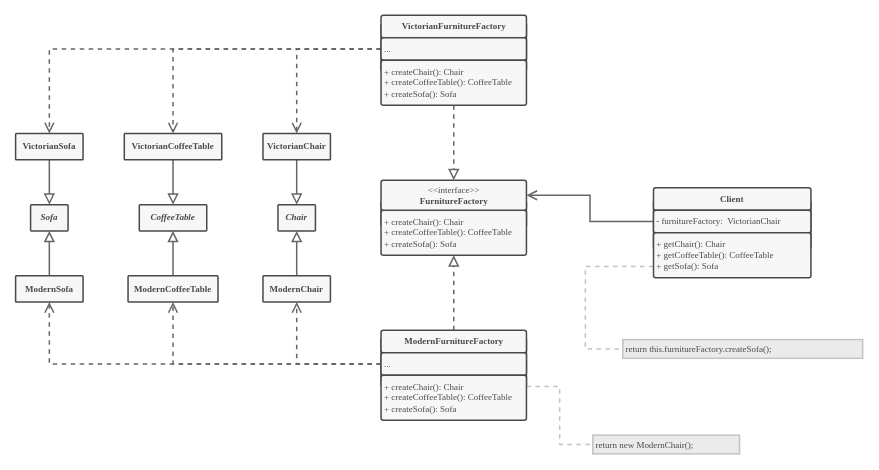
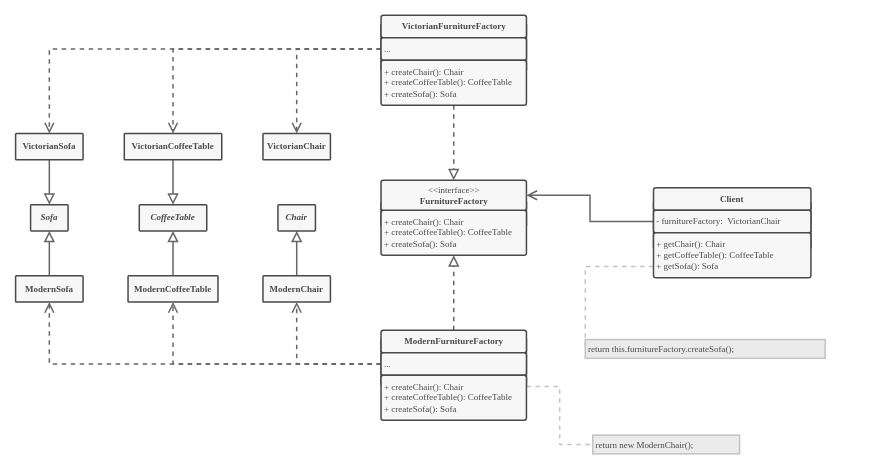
  <mxCell id="0" />
  <mxCell id="1" parent="0" />
  <mxCell id="2" style="edgeStyle=orthogonalEdgeStyle;rounded=0;orthogonalLoop=1;jettySize=auto;html=1;entryX=0.5;entryY=0;entryDx=0;entryDy=0;endArrow=block;strokeColor=#666666;dashed=1;endFill=0;strokeWidth=2;jumpStyle=none;endSize=10;exitX=0.5;exitY=1;exitDx=0;exitDy=0;startSize=10;" parent="1" source="24" target="9" edge="1"><mxGeometry relative="1" as="geometry"><mxPoint x="556.5" y="410" as="targetPoint" /></mxGeometry></mxCell>
  <mxCell id="3" style="edgeStyle=orthogonalEdgeStyle;html=1;entryX=0.5;entryY=1;entryDx=0;entryDy=0;fontFamily=Helvetica;fontSource=https%3A%2F%2Ffonts.googleapis.com%2Fcss%3Ffamily%3DNunito;fontColor=default;endArrow=block;rounded=0;strokeColor=#666666;endFill=0;strokeWidth=2;endSize=10;startSize=10;" parent="1" source="4" target="35" edge="1"><mxGeometry relative="1" as="geometry" /></mxCell>
  <mxCell id="4" value="&lt;font face=&quot;Nunito&quot; color=&quot;#494949&quot;&gt;&lt;b&gt;ModernChair&lt;/b&gt;&lt;/font&gt;" style="rounded=1;whiteSpace=wrap;html=1;arcSize=3;strokeColor=#494949;fillColor=#F7F7F7;strokeWidth=2;" parent="1" vertex="1"><mxGeometry x="350" y="367.5" width="90" height="35" as="geometry" /></mxCell>
  <mxCell id="5" value="&lt;font style=&quot;font-size: 12px;&quot;&gt;&lt;font face=&quot;Fira Code Medium&quot;&gt;return new ModernChair();&lt;/font&gt;&lt;br&gt;&lt;/font&gt;" style="rounded=0;whiteSpace=wrap;html=1;fontColor=#494949;strokeColor=#C3C3C3;fillColor=#EBEBEB;align=left;verticalAlign=middle;spacingLeft=2;spacingRight=1;strokeWidth=2;" parent="1" vertex="1"><mxGeometry x="790" y="580" width="195.75" height="25" as="geometry" /></mxCell>
  <mxCell id="6" style="edgeStyle=orthogonalEdgeStyle;html=1;entryX=0;entryY=0.5;entryDx=0;entryDy=0;fontFamily=Helvetica;fontSource=https%3A%2F%2Ffonts.googleapis.com%2Fcss%3Ffamily%3DFira%2BCode%2BMedium;endArrow=none;rounded=0;strokeColor=#C3C3C3;endFill=0;dashed=1;strokeWidth=2;sourcePerimeterSpacing=2;targetPerimeterSpacing=1;exitX=1;exitY=0.25;exitDx=0;exitDy=0;" parent="1" source="17" target="5" edge="1"><mxGeometry relative="1" as="geometry" /></mxCell>
  <mxCell id="7" value="" style="whiteSpace=wrap;html=1;strokeColor=#494949;fillColor=#494949;container=0;strokeWidth=2;" parent="1" vertex="1"><mxGeometry x="507.5" y="269.934" width="194" height="30" as="geometry" /></mxCell>
  <mxCell id="8" value="&lt;font color=&quot;#494949&quot; data-font-src=&quot;https://fonts.googleapis.com/css?family=Nunito&quot; face=&quot;Nunito&quot;&gt;+&amp;nbsp;createChair(): Chair&lt;br&gt;+ createCoffeeTable(): CoffeeTable&lt;br&gt;+ createSofa(): Sofa&lt;br&gt;&lt;/font&gt;" style="rounded=1;whiteSpace=wrap;html=1;arcSize=6;fillColor=#F7F7F7;strokeColor=#494949;align=left;spacingLeft=2;container=0;strokeWidth=2;absoluteArcSize=1;" parent="1" vertex="1"><mxGeometry x="507.5" y="280" width="194" height="60" as="geometry" /></mxCell>
  <mxCell id="9" value="&lt;font face=&quot;Nunito&quot; color=&quot;#494949&quot;&gt;&amp;lt;&amp;lt;interface&amp;gt;&amp;gt;&lt;br&gt;&lt;b&gt;FurnitureFactory&lt;/b&gt;&lt;br&gt;&lt;/font&gt;" style="rounded=1;whiteSpace=wrap;html=1;arcSize=6;fillColor=#F7F7F7;strokeColor=#494949;container=0;strokeWidth=2;absoluteArcSize=1;" parent="1" vertex="1"><mxGeometry x="507.5" y="240" width="194" height="40" as="geometry" /></mxCell>
  <mxCell id="10" value="" style="whiteSpace=wrap;html=1;fillColor=#494949;strokeColor=#494949;container=0;strokeWidth=2;" parent="1" vertex="1"><mxGeometry x="507.5" y="452.5" width="194" height="60" as="geometry" /></mxCell>
  <mxCell id="11" style="edgeStyle=none;html=1;endArrow=block;rounded=0;strokeColor=#666666;dashed=1;endFill=0;strokeWidth=2;endSize=10;startSize=10;" edge="1" parent="1" source="12" target="8"><mxGeometry relative="1" as="geometry" /></mxCell>
  <mxCell id="12" value="&lt;b style=&quot;color: rgb(73, 73, 73); font-family: Nunito;&quot;&gt;ModernFurnitureFactory&lt;/b&gt;" style="rounded=1;whiteSpace=wrap;html=1;arcSize=6;fillColor=#F7F7F7;strokeColor=#494949;strokeWidth=2;container=0;absoluteArcSize=1;" parent="1" vertex="1"><mxGeometry x="507.5" y="440" width="194" height="30" as="geometry" /></mxCell>
  <mxCell id="13" style="edgeStyle=orthogonalEdgeStyle;html=1;entryX=0.5;entryY=1;entryDx=0;entryDy=0;fontFamily=Helvetica;fontSource=https%3A%2F%2Ffonts.googleapis.com%2Fcss%3Ffamily%3DNunito;fontColor=default;endArrow=open;rounded=0;strokeColor=#666666;dashed=1;endFill=0;strokeWidth=2;endSize=10;startSize=10;" parent="1" source="16" target="4" edge="1"><mxGeometry relative="1" as="geometry" /></mxCell>
  <mxCell id="14" style="edgeStyle=orthogonalEdgeStyle;html=1;fontFamily=Helvetica;fontSource=https%3A%2F%2Ffonts.googleapis.com%2Fcss%3Ffamily%3DNunito;fontColor=default;endArrow=open;rounded=0;strokeColor=#666666;dashed=1;endFill=0;strokeWidth=2;endSize=10;startSize=10;" parent="1" source="16" target="26" edge="1"><mxGeometry relative="1" as="geometry" /></mxCell>
  <mxCell id="15" style="edgeStyle=orthogonalEdgeStyle;html=1;fontFamily=Helvetica;fontSource=https%3A%2F%2Ffonts.googleapis.com%2Fcss%3Ffamily%3DNunito;fontColor=default;endArrow=open;rounded=0;strokeColor=#666666;dashed=1;endFill=0;strokeWidth=2;endSize=10;startSize=10;" parent="1" source="16" target="28" edge="1"><mxGeometry relative="1" as="geometry" /></mxCell>
  <mxCell id="16" value="&lt;font style=&quot;&quot; data-font-src=&quot;https://fonts.googleapis.com/css?family=Nunito&quot; face=&quot;Nunito&quot;&gt;...&lt;/font&gt;" style="rounded=1;whiteSpace=wrap;html=1;arcSize=6;fillColor=#F7F7F7;strokeColor=#494949;align=left;perimeterSpacing=0;spacingLeft=2;fontColor=#494949;strokeWidth=2;container=0;absoluteArcSize=1;" parent="1" vertex="1"><mxGeometry x="507.5" y="470" width="194" height="30" as="geometry" /></mxCell>
  <mxCell id="17" value="&lt;font color=&quot;#494949&quot; data-font-src=&quot;https://fonts.googleapis.com/css?family=Nunito&quot; face=&quot;Nunito&quot;&gt;+&amp;nbsp;createChair(): Chair&lt;br&gt;+ createCoffeeTable(): CoffeeTable&lt;br&gt;+ createSofa(): Sofa&lt;br&gt;&lt;/font&gt;" style="rounded=1;whiteSpace=wrap;html=1;arcSize=6;fillColor=#F7F7F7;strokeColor=#494949;align=left;spacingLeft=2;container=0;strokeWidth=2;absoluteArcSize=1;" parent="1" vertex="1"><mxGeometry x="507.5" y="500" width="194" height="60" as="geometry" /></mxCell>
  <mxCell id="18" value="" style="whiteSpace=wrap;html=1;fillColor=#494949;strokeColor=#494949;container=0;strokeWidth=2;" parent="1" vertex="1"><mxGeometry x="507.5" y="32.5" width="194" height="60" as="geometry" /></mxCell>
  <mxCell id="19" value="&lt;b style=&quot;color: rgb(73, 73, 73); font-family: Nunito;&quot;&gt;VictorianFurnitureFactory&lt;/b&gt;" style="rounded=1;whiteSpace=wrap;html=1;arcSize=6;fillColor=#F7F7F7;strokeColor=#494949;strokeWidth=2;container=0;absoluteArcSize=1;" parent="1" vertex="1"><mxGeometry x="507.5" y="20" width="194" height="30" as="geometry" /></mxCell>
  <mxCell id="20" style="edgeStyle=orthogonalEdgeStyle;html=1;entryX=0.5;entryY=0;entryDx=0;entryDy=0;fontFamily=Helvetica;fontSource=https%3A%2F%2Ffonts.googleapis.com%2Fcss%3Ffamily%3DNunito;fontColor=default;endArrow=open;rounded=0;strokeColor=#666666;dashed=1;endFill=0;strokeWidth=2;endSize=10;startSize=10;" parent="1" source="23" target="30" edge="1"><mxGeometry relative="1" as="geometry" /></mxCell>
  <mxCell id="21" style="edgeStyle=orthogonalEdgeStyle;html=1;fontFamily=Helvetica;fontSource=https%3A%2F%2Ffonts.googleapis.com%2Fcss%3Ffamily%3DNunito;fontColor=default;endArrow=open;rounded=0;strokeColor=#666666;dashed=1;endFill=0;strokeWidth=2;endSize=10;startSize=10;" parent="1" source="23" target="32" edge="1"><mxGeometry relative="1" as="geometry" /></mxCell>
  <mxCell id="22" style="edgeStyle=orthogonalEdgeStyle;html=1;fontFamily=Helvetica;fontSource=https%3A%2F%2Ffonts.googleapis.com%2Fcss%3Ffamily%3DNunito;fontColor=default;endArrow=open;rounded=0;strokeColor=#666666;dashed=1;endFill=0;strokeWidth=2;endSize=10;startSize=10;" parent="1" source="23" target="34" edge="1"><mxGeometry relative="1" as="geometry" /></mxCell>
  <mxCell id="23" value="&lt;font style=&quot;&quot; data-font-src=&quot;https://fonts.googleapis.com/css?family=Nunito&quot; face=&quot;Nunito&quot;&gt;...&lt;/font&gt;" style="rounded=1;whiteSpace=wrap;html=1;arcSize=6;fillColor=#F7F7F7;strokeColor=#494949;align=left;perimeterSpacing=0;spacingLeft=2;fontColor=#494949;strokeWidth=2;container=0;absoluteArcSize=1;" parent="1" vertex="1"><mxGeometry x="507.5" y="50" width="194" height="30" as="geometry" /></mxCell>
  <mxCell id="24" value="&lt;font color=&quot;#494949&quot; data-font-src=&quot;https://fonts.googleapis.com/css?family=Nunito&quot; face=&quot;Nunito&quot;&gt;+&amp;nbsp;createChair(): Chair&lt;br&gt;+ createCoffeeTable(): CoffeeTable&lt;br&gt;+ createSofa(): Sofa&lt;br&gt;&lt;/font&gt;" style="rounded=1;whiteSpace=wrap;html=1;arcSize=6;fillColor=#F7F7F7;strokeColor=#494949;align=left;spacingLeft=2;container=0;strokeWidth=2;absoluteArcSize=1;" parent="1" vertex="1"><mxGeometry x="507.5" y="80" width="194" height="60" as="geometry" /></mxCell>
  <mxCell id="25" style="edgeStyle=orthogonalEdgeStyle;html=1;entryX=0.5;entryY=1;entryDx=0;entryDy=0;fontFamily=Helvetica;fontSource=https%3A%2F%2Ffonts.googleapis.com%2Fcss%3Ffamily%3DNunito;fontColor=default;endArrow=block;rounded=0;strokeColor=#666666;endFill=0;strokeWidth=2;endSize=10;startSize=10;" parent="1" source="26" target="36" edge="1"><mxGeometry relative="1" as="geometry" /></mxCell>
  <mxCell id="26" value="&lt;font face=&quot;Nunito&quot; color=&quot;#494949&quot;&gt;&lt;b&gt;ModernCoffeeTable&lt;/b&gt;&lt;/font&gt;" style="rounded=1;whiteSpace=wrap;html=1;arcSize=3;strokeColor=#494949;fillColor=#F7F7F7;strokeWidth=2;" parent="1" vertex="1"><mxGeometry x="170" y="367.5" width="120" height="35" as="geometry" /></mxCell>
  <mxCell id="27" style="edgeStyle=orthogonalEdgeStyle;html=1;entryX=0.5;entryY=1;entryDx=0;entryDy=0;fontFamily=Helvetica;fontSource=https%3A%2F%2Ffonts.googleapis.com%2Fcss%3Ffamily%3DNunito;fontColor=default;endArrow=block;rounded=0;strokeColor=#666666;endFill=0;strokeWidth=2;endSize=10;startSize=10;" parent="1" source="28" target="37" edge="1"><mxGeometry relative="1" as="geometry" /></mxCell>
  <mxCell id="28" value="&lt;font face=&quot;Nunito&quot; color=&quot;#494949&quot;&gt;&lt;b&gt;ModernSofa&lt;/b&gt;&lt;/font&gt;" style="rounded=1;whiteSpace=wrap;html=1;arcSize=3;strokeColor=#494949;fillColor=#F7F7F7;strokeWidth=2;" parent="1" vertex="1"><mxGeometry x="20" y="367.5" width="90" height="35" as="geometry" /></mxCell>
- <mxCell id="29" style="edgeStyle=orthogonalEdgeStyle;html=1;entryX=0.5;entryY=0;entryDx=0;entryDy=0;fontFamily=Helvetica;fontSource=https%3A%2F%2Ffonts.googleapis.com%2Fcss%3Ffamily%3DNunito;fontColor=default;endArrow=block;rounded=0;strokeColor=#666666;endFill=0;strokeWidth=2;endSize=10;startSize=10;" parent="1" source="30" target="35" edge="1"><mxGeometry relative="1" as="geometry" /></mxCell>
  <mxCell id="30" value="&lt;b style=&quot;color: rgb(73, 73, 73); font-family: Nunito;&quot;&gt;Victorian&lt;/b&gt;&lt;font face=&quot;Nunito&quot; color=&quot;#494949&quot;&gt;&lt;b&gt;Chair&lt;/b&gt;&lt;/font&gt;" style="rounded=1;whiteSpace=wrap;html=1;arcSize=3;strokeColor=#494949;fillColor=#F7F7F7;strokeWidth=2;" parent="1" vertex="1"><mxGeometry x="350" y="177.5" width="90" height="35" as="geometry" /></mxCell>
  <mxCell id="31" style="edgeStyle=orthogonalEdgeStyle;html=1;entryX=0.5;entryY=0;entryDx=0;entryDy=0;fontFamily=Helvetica;fontSource=https%3A%2F%2Ffonts.googleapis.com%2Fcss%3Ffamily%3DNunito;fontColor=default;endArrow=block;rounded=0;strokeColor=#666666;endFill=0;strokeWidth=2;endSize=10;startSize=10;" parent="1" source="32" target="36" edge="1"><mxGeometry relative="1" as="geometry" /></mxCell>
  <mxCell id="32" value="&lt;b style=&quot;color: rgb(73, 73, 73); font-family: Nunito;&quot;&gt;Victorian&lt;/b&gt;&lt;font face=&quot;Nunito&quot; color=&quot;#494949&quot;&gt;&lt;b&gt;CoffeeTable&lt;/b&gt;&lt;/font&gt;" style="rounded=1;whiteSpace=wrap;html=1;arcSize=3;strokeColor=#494949;fillColor=#F7F7F7;strokeWidth=2;" parent="1" vertex="1"><mxGeometry x="165" y="177.5" width="130" height="35" as="geometry" /></mxCell>
  <mxCell id="33" style="edgeStyle=orthogonalEdgeStyle;html=1;fontFamily=Helvetica;fontSource=https%3A%2F%2Ffonts.googleapis.com%2Fcss%3Ffamily%3DNunito;fontColor=default;endArrow=block;rounded=0;strokeColor=#666666;endFill=0;strokeWidth=2;endSize=10;startSize=10;" parent="1" source="34" target="37" edge="1"><mxGeometry relative="1" as="geometry" /></mxCell>
  <mxCell id="34" value="&lt;font face=&quot;Nunito&quot; color=&quot;#494949&quot;&gt;&lt;b&gt;VictorianSofa&lt;/b&gt;&lt;/font&gt;" style="rounded=1;whiteSpace=wrap;html=1;arcSize=3;strokeColor=#494949;fillColor=#F7F7F7;strokeWidth=2;" parent="1" vertex="1"><mxGeometry x="20" y="177.5" width="90" height="35" as="geometry" /></mxCell>
  <mxCell id="35" value="&lt;font face=&quot;Nunito&quot; color=&quot;#494949&quot;&gt;&lt;b&gt;&lt;i&gt;Chair&lt;/i&gt;&lt;/b&gt;&lt;/font&gt;" style="rounded=1;whiteSpace=wrap;html=1;arcSize=3;strokeColor=#494949;fillColor=#F7F7F7;strokeWidth=2;" parent="1" vertex="1"><mxGeometry x="370" y="272.5" width="50" height="35" as="geometry" /></mxCell>
  <mxCell id="36" value="&lt;font face=&quot;Nunito&quot; color=&quot;#494949&quot;&gt;&lt;b&gt;&lt;i&gt;CoffeeTable&lt;/i&gt;&lt;/b&gt;&lt;/font&gt;" style="rounded=1;whiteSpace=wrap;html=1;arcSize=3;strokeColor=#494949;fillColor=#F7F7F7;strokeWidth=2;" parent="1" vertex="1"><mxGeometry x="185" y="272.5" width="90" height="35" as="geometry" /></mxCell>
  <mxCell id="37" value="&lt;font face=&quot;Nunito&quot; color=&quot;#494949&quot;&gt;&lt;b&gt;&lt;i&gt;Sofa&lt;/i&gt;&lt;/b&gt;&lt;/font&gt;" style="rounded=1;whiteSpace=wrap;html=1;arcSize=3;strokeColor=#494949;fillColor=#F7F7F7;strokeWidth=2;" parent="1" vertex="1"><mxGeometry x="40" y="272.5" width="50" height="35" as="geometry" /></mxCell>
  <mxCell id="38" value="" style="whiteSpace=wrap;html=1;fillColor=#494949;strokeColor=#494949;container=0;strokeWidth=2;" parent="1" vertex="1"><mxGeometry x="871" y="269.93" width="210" height="60" as="geometry" /></mxCell>
  <mxCell id="39" value="&lt;b style=&quot;color: rgb(73, 73, 73); font-family: Nunito;&quot;&gt;Client&lt;/b&gt;" style="rounded=1;whiteSpace=wrap;html=1;arcSize=6;fillColor=#F7F7F7;strokeColor=#494949;strokeWidth=2;container=0;absoluteArcSize=1;" parent="1" vertex="1"><mxGeometry x="871" y="250" width="210" height="30" as="geometry" /></mxCell>
  <mxCell id="40" style="edgeStyle=orthogonalEdgeStyle;html=1;entryX=1;entryY=0.5;entryDx=0;entryDy=0;strokeWidth=2;fontFamily=Helvetica;fontSource=https%3A%2F%2Ffonts.googleapis.com%2Fcss%3Ffamily%3DNunito;fontColor=default;endSize=10;endArrow=open;rounded=0;strokeColor=#666666;endFill=0;startSize=10;" parent="1" source="41" target="9" edge="1"><mxGeometry relative="1" as="geometry" /></mxCell>
  <mxCell id="41" value="&lt;font style=&quot;&quot; data-font-src=&quot;https://fonts.googleapis.com/css?family=Nunito&quot; face=&quot;Nunito&quot;&gt;- furnitureFactory:&amp;nbsp; VictorianChair&lt;/font&gt;" style="rounded=1;whiteSpace=wrap;html=1;arcSize=6;fillColor=#F7F7F7;strokeColor=#494949;align=left;perimeterSpacing=0;spacingLeft=2;fontColor=#494949;strokeWidth=2;container=0;absoluteArcSize=1;" parent="1" vertex="1"><mxGeometry x="871" y="280" width="210" height="30" as="geometry" /></mxCell>
  <mxCell id="42" style="edgeStyle=orthogonalEdgeStyle;html=1;exitX=0;exitY=0.75;exitDx=0;exitDy=0;strokeWidth=2;fontFamily=Helvetica;fontSource=https%3A%2F%2Ffonts.googleapis.com%2Fcss%3Ffamily%3DFira%2BCode%2BMedium;fontColor=default;endSize=10;endArrow=none;rounded=0;strokeColor=#C3C3C3;endFill=0;dashed=1;sourcePerimeterSpacing=2;targetPerimeterSpacing=1;entryX=0;entryY=0.5;entryDx=0;entryDy=0;" parent="1" source="43" target="44" edge="1"><mxGeometry relative="1" as="geometry"><Array as="points"><mxPoint x="780" y="355" /><mxPoint x="780" y="465" /></Array></mxGeometry></mxCell>
  <mxCell id="43" value="&lt;font color=&quot;#494949&quot; data-font-src=&quot;https://fonts.googleapis.com/css?family=Nunito&quot; face=&quot;Nunito&quot;&gt;+ getChair(): Chair&lt;br&gt;+ getCoffeeTable(): CoffeeTable&lt;br&gt;+ getSofa(): Sofa&lt;br&gt;&lt;/font&gt;" style="rounded=1;whiteSpace=wrap;html=1;arcSize=6;fillColor=#F7F7F7;strokeColor=#494949;align=left;spacingLeft=2;container=0;strokeWidth=2;absoluteArcSize=1;" parent="1" vertex="1"><mxGeometry x="871" y="310" width="210" height="60" as="geometry" /></mxCell>
- <mxCell id="44" value="&lt;div style=&quot;line-height: 26px;&quot;&gt;&lt;font data-font-src=&quot;https://fonts.googleapis.com/css?family=Fira+Code+Medium&quot; face=&quot;Fira Code Medium&quot;&gt;return this.furnitureFactory.createSofa();&lt;/font&gt;&lt;/div&gt;" style="rounded=0;whiteSpace=wrap;html=1;fontColor=#494949;strokeColor=#C3C3C3;fillColor=#EBEBEB;align=left;verticalAlign=middle;spacingLeft=2;spacingRight=1;strokeWidth=2;" parent="1" vertex="1"><mxGeometry x="830" y="452.5" width="320" height="25" as="geometry" /></mxCell>
+ <mxCell id="44" value="&lt;div style=&quot;line-height: 26px;&quot;&gt;&lt;font data-font-src=&quot;https://fonts.googleapis.com/css?family=Fira+Code+Medium&quot; face=&quot;Fira Code Medium&quot;&gt;return this.furnitureFactory.createSofa();&lt;/font&gt;&lt;/div&gt;" style="rounded=0;whiteSpace=wrap;html=1;fontColor=#494949;strokeColor=#C3C3C3;fillColor=#EBEBEB;align=left;verticalAlign=middle;spacingLeft=2;spacingRight=1;strokeWidth=2;" parent="1" vertex="1"><mxGeometry x="780" y="452.5" width="320" height="25" as="geometry" /></mxCell>
